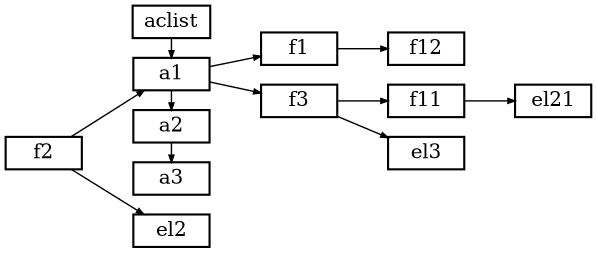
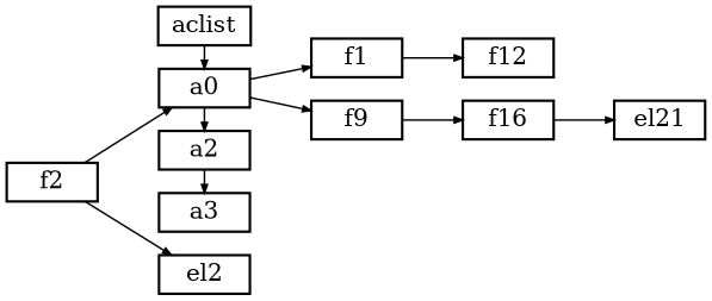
  digraph {
    nodesep=0.2
    rankdir=LR
    ranksep=0.5
    node [color=black fontsize=14 penwidth=1.5 shape=box style=solid]
    edge [arrowsize=0.5 penwidth=1.0]
    aclist [height=0.25]
-   a1 [height=0.25]
+   a1 [height=0.25 label=a0]
    a2 [height=0.25]
    a3 [height=0.25]
    f1 [height=0.25]
-   f3 [height=0.25]
+   f3 [height=0.25 label=f9]
    f12 [height=0.25]
    f2 [height=0.25]
    el2 [height=0.25]
-   f11 [height=0.25]
-   el3 [height=0.25]
+   f11 [height=0.25 label=f16]
    n12 [height=0.25 label=el21]
    subgraph sub_1 {
      rank=same
      aclist
      a1
      a2
      a3
    }
    aclist -> a1
    a1 -> a2
    a1 -> f1
    a1 -> f3
    a2 -> a3
    f1 -> f12
    f3 -> f11
-   f3 -> el3
    f2 -> a1
    f2 -> el2
    f11 -> n12
  }
